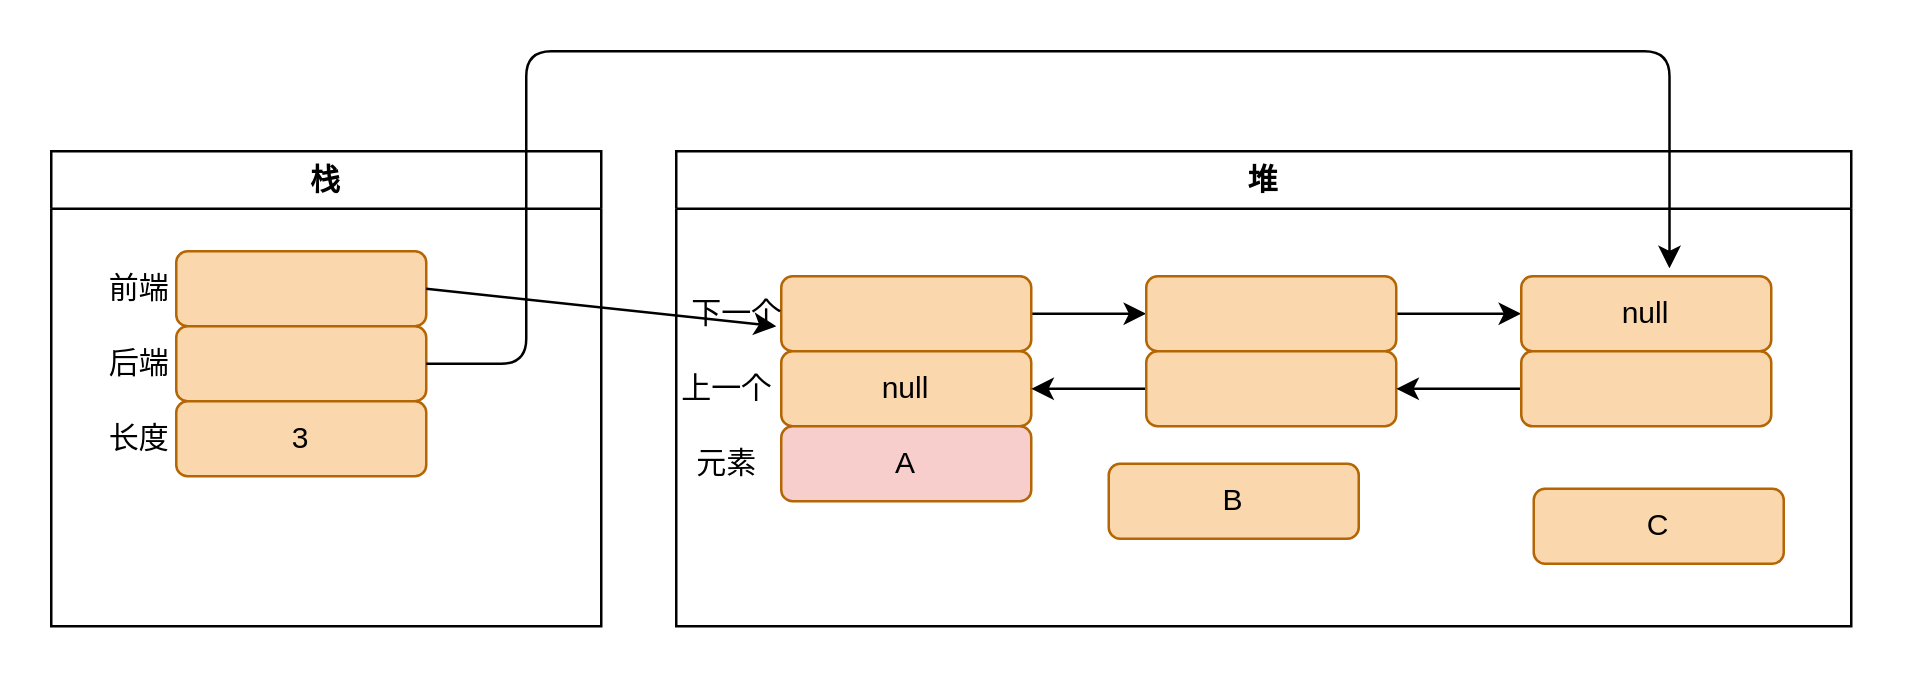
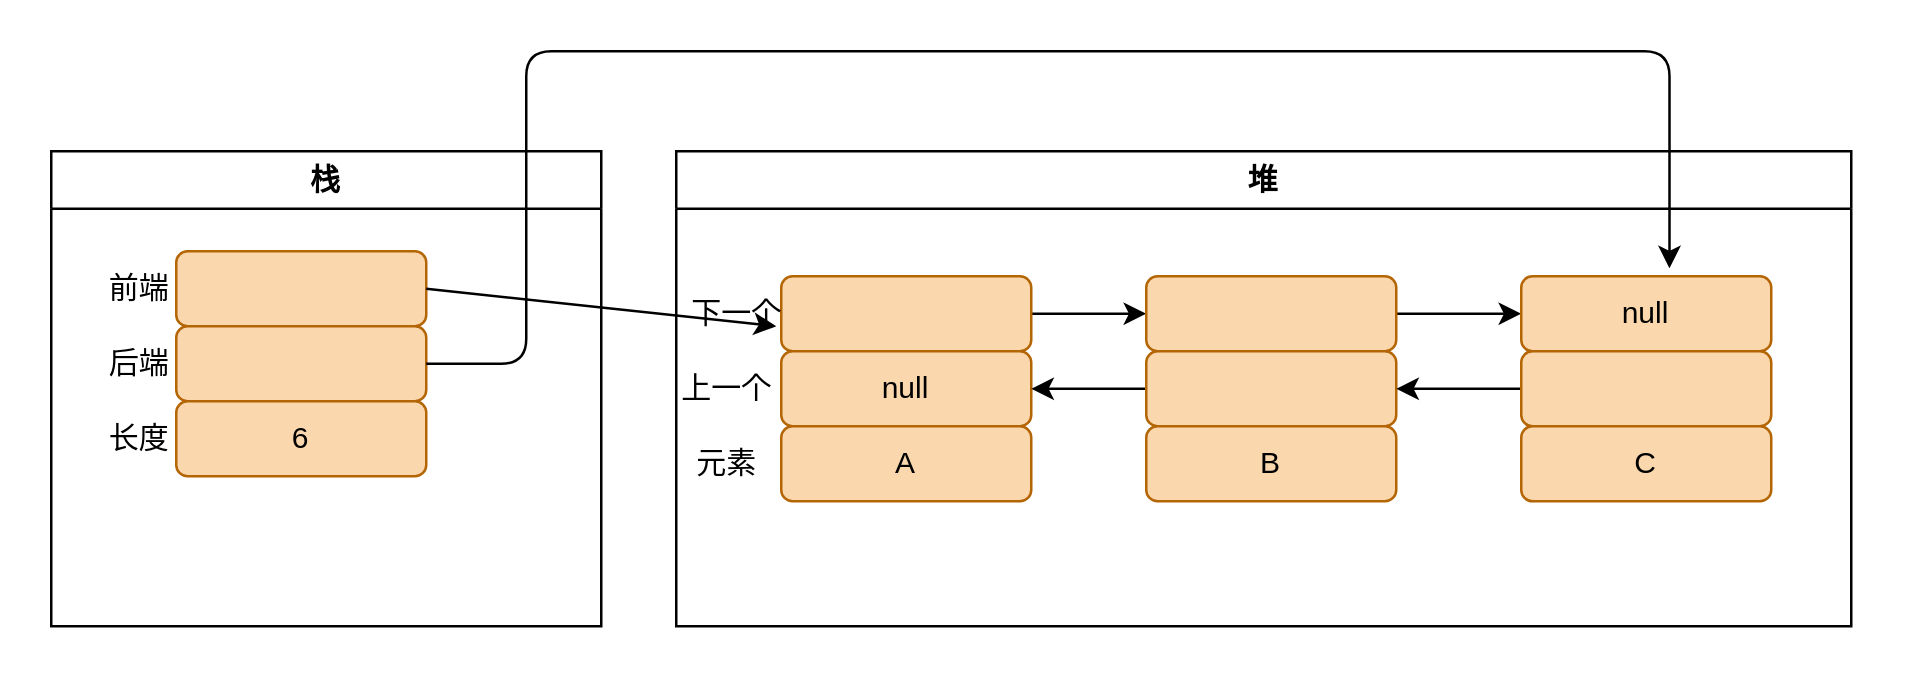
  <mxCell id="0" />
  <mxCell id="1" parent="0" />
  <mxCell id="2" value="&lt;font color=&quot;#000000&quot;&gt;栈&lt;/font&gt;" style="swimlane;whiteSpace=wrap;html=1;strokeColor=#000000;fillColor=none;" vertex="1" parent="1"><mxGeometry x="20" y="60" width="220" height="190" as="geometry" /></mxCell>
  <mxCell id="3" value="" style="rounded=1;whiteSpace=wrap;html=1;strokeColor=#b46504;fillColor=#fad7ac;" vertex="1" parent="2"><mxGeometry x="50" y="40" width="100" height="30" as="geometry" /></mxCell>
  <mxCell id="4" value="" style="rounded=1;whiteSpace=wrap;html=1;strokeColor=#b46504;fillColor=#fad7ac;" vertex="1" parent="2"><mxGeometry x="50" y="70" width="100" height="30" as="geometry" /></mxCell>
- <mxCell id="5" value="&lt;font color=&quot;#000000&quot;&gt;3&lt;/font&gt;" style="rounded=1;whiteSpace=wrap;html=1;strokeColor=#b46504;fillColor=#fad7ac;" vertex="1" parent="2"><mxGeometry x="50" y="100" width="100" height="30" as="geometry" /></mxCell>
+ <mxCell id="5" value="&lt;font color=&quot;#000000&quot;&gt;6&lt;/font&gt;" style="rounded=1;whiteSpace=wrap;html=1;strokeColor=#b46504;fillColor=#fad7ac;" vertex="1" parent="2"><mxGeometry x="50" y="100" width="100" height="30" as="geometry" /></mxCell>
  <mxCell id="6" value="长度" style="text;html=1;align=center;verticalAlign=middle;resizable=0;points=[];autosize=1;strokeColor=none;fillColor=none;fontColor=#000000;" vertex="1" parent="2"><mxGeometry x="10" y="100" width="50" height="30" as="geometry" /></mxCell>
  <mxCell id="7" value="后端" style="text;html=1;align=center;verticalAlign=middle;resizable=0;points=[];autosize=1;strokeColor=none;fillColor=none;fontColor=#000000;" vertex="1" parent="2"><mxGeometry x="10" y="70" width="50" height="30" as="geometry" /></mxCell>
  <mxCell id="8" value="前端" style="text;html=1;align=center;verticalAlign=middle;resizable=0;points=[];autosize=1;strokeColor=none;fillColor=none;fontColor=#000000;" vertex="1" parent="2"><mxGeometry x="10" y="40" width="50" height="30" as="geometry" /></mxCell>
  <mxCell id="9" value="&lt;font color=&quot;#000000&quot;&gt;堆&lt;/font&gt;" style="swimlane;whiteSpace=wrap;html=1;strokeColor=#000000;fillColor=none;" vertex="1" parent="1"><mxGeometry x="270" y="60" width="470" height="190" as="geometry" /></mxCell>
  <mxCell id="10" style="edgeStyle=none;html=1;exitX=1;exitY=0.5;exitDx=0;exitDy=0;entryX=0;entryY=0.5;entryDx=0;entryDy=0;strokeColor=#000000;fontColor=#000000;" edge="1" parent="9" source="11" target="15"><mxGeometry relative="1" as="geometry" /></mxCell>
  <mxCell id="11" value="" style="rounded=1;whiteSpace=wrap;html=1;strokeColor=#b46504;fillColor=#fad7ac;" vertex="1" parent="9"><mxGeometry x="42" y="50" width="100" height="30" as="geometry" /></mxCell>
  <mxCell id="12" value="&lt;font color=&quot;#000000&quot;&gt;null&lt;/font&gt;" style="rounded=1;whiteSpace=wrap;html=1;strokeColor=#b46504;fillColor=#fad7ac;" vertex="1" parent="9"><mxGeometry x="42" y="80" width="100" height="30" as="geometry" /></mxCell>
- <mxCell id="13" value="&lt;font color=&quot;#000000&quot;&gt;A&lt;/font&gt;" style="rounded=1;whiteSpace=wrap;html=1;strokeColor=#b46504;fillColor=#f8cecc;" vertex="1" parent="9"><mxGeometry x="42" y="110" width="100" height="30" as="geometry" /></mxCell>
+ <mxCell id="13" value="&lt;font color=&quot;#000000&quot;&gt;A&lt;/font&gt;" style="rounded=1;whiteSpace=wrap;html=1;strokeColor=#b46504;fillColor=#fad7ac;" vertex="1" parent="9"><mxGeometry x="42" y="110" width="100" height="30" as="geometry" /></mxCell>
  <mxCell id="14" style="edgeStyle=none;html=1;exitX=1;exitY=0.5;exitDx=0;exitDy=0;entryX=0;entryY=0.5;entryDx=0;entryDy=0;strokeColor=#000000;fontColor=#000000;" edge="1" parent="9" source="15" target="19"><mxGeometry relative="1" as="geometry" /></mxCell>
  <mxCell id="15" value="" style="rounded=1;whiteSpace=wrap;html=1;strokeColor=#b46504;fillColor=#fad7ac;" vertex="1" parent="9"><mxGeometry x="188" y="50" width="100" height="30" as="geometry" /></mxCell>
  <mxCell id="16" style="edgeStyle=none;html=1;exitX=0;exitY=0.5;exitDx=0;exitDy=0;entryX=1;entryY=0.5;entryDx=0;entryDy=0;strokeColor=#000000;fontColor=#000000;" edge="1" parent="9" source="17" target="12"><mxGeometry relative="1" as="geometry" /></mxCell>
  <mxCell id="17" value="" style="rounded=1;whiteSpace=wrap;html=1;strokeColor=#b46504;fillColor=#fad7ac;" vertex="1" parent="9"><mxGeometry x="188" y="80" width="100" height="30" as="geometry" /></mxCell>
- <mxCell id="18" value="&lt;font color=&quot;#000000&quot;&gt;B&lt;/font&gt;" style="rounded=1;whiteSpace=wrap;html=1;strokeColor=#b46504;fillColor=#fad7ac;" vertex="1" parent="9"><mxGeometry x="173" y="125" width="100" height="30" as="geometry" /></mxCell>
+ <mxCell id="18" value="&lt;font color=&quot;#000000&quot;&gt;B&lt;/font&gt;" style="rounded=1;whiteSpace=wrap;html=1;strokeColor=#b46504;fillColor=#fad7ac;" vertex="1" parent="9"><mxGeometry x="188" y="110" width="100" height="30" as="geometry" /></mxCell>
  <mxCell id="19" value="&lt;font color=&quot;#000000&quot;&gt;null&lt;/font&gt;" style="rounded=1;whiteSpace=wrap;html=1;strokeColor=#b46504;fillColor=#fad7ac;" vertex="1" parent="9"><mxGeometry x="338" y="50" width="100" height="30" as="geometry" /></mxCell>
  <mxCell id="20" style="edgeStyle=none;html=1;exitX=0;exitY=0.5;exitDx=0;exitDy=0;entryX=1;entryY=0.5;entryDx=0;entryDy=0;strokeColor=#000000;fontColor=#000000;" edge="1" parent="9" source="21" target="17"><mxGeometry relative="1" as="geometry" /></mxCell>
  <mxCell id="21" value="" style="rounded=1;whiteSpace=wrap;html=1;strokeColor=#b46504;fillColor=#fad7ac;" vertex="1" parent="9"><mxGeometry x="338" y="80" width="100" height="30" as="geometry" /></mxCell>
- <mxCell id="22" value="&lt;font color=&quot;#000000&quot;&gt;C&lt;/font&gt;" style="rounded=1;whiteSpace=wrap;html=1;strokeColor=#b46504;fillColor=#fad7ac;" vertex="1" parent="9"><mxGeometry x="343" y="135" width="100" height="30" as="geometry" /></mxCell>
+ <mxCell id="22" value="&lt;font color=&quot;#000000&quot;&gt;C&lt;/font&gt;" style="rounded=1;whiteSpace=wrap;html=1;strokeColor=#b46504;fillColor=#fad7ac;" vertex="1" parent="9"><mxGeometry x="338" y="110" width="100" height="30" as="geometry" /></mxCell>
  <mxCell id="23" value="元素" style="text;html=1;align=center;verticalAlign=middle;resizable=0;points=[];autosize=1;strokeColor=none;fillColor=none;fontColor=#000000;" vertex="1" parent="9"><mxGeometry x="-5" y="110" width="50" height="30" as="geometry" /></mxCell>
  <mxCell id="24" value="上一个" style="text;html=1;align=center;verticalAlign=middle;resizable=0;points=[];autosize=1;strokeColor=none;fillColor=none;fontColor=#000000;" vertex="1" parent="9"><mxGeometry x="-10" y="80" width="60" height="30" as="geometry" /></mxCell>
  <mxCell id="25" value="下一个" style="text;html=1;align=center;verticalAlign=middle;resizable=0;points=[];autosize=1;strokeColor=none;fillColor=none;fontColor=#000000;" vertex="1" parent="9"><mxGeometry x="-6" y="50" width="60" height="30" as="geometry" /></mxCell>
  <mxCell id="26" style="edgeStyle=none;html=1;exitX=1;exitY=0.5;exitDx=0;exitDy=0;entryX=0.767;entryY=0.667;entryDx=0;entryDy=0;entryPerimeter=0;strokeColor=#000000;fontColor=#000000;" edge="1" parent="1" source="3" target="25"><mxGeometry relative="1" as="geometry" /></mxCell>
  <mxCell id="27" style="edgeStyle=orthogonalEdgeStyle;html=1;exitX=1;exitY=0.5;exitDx=0;exitDy=0;entryX=0.593;entryY=-0.105;entryDx=0;entryDy=0;entryPerimeter=0;strokeColor=#000000;fontColor=#000000;" edge="1" parent="1" source="4" target="19"><mxGeometry relative="1" as="geometry"><Array as="points"><mxPoint x="210" y="145" /><mxPoint x="210" y="20" /><mxPoint x="667" y="20" /></Array></mxGeometry></mxCell>
